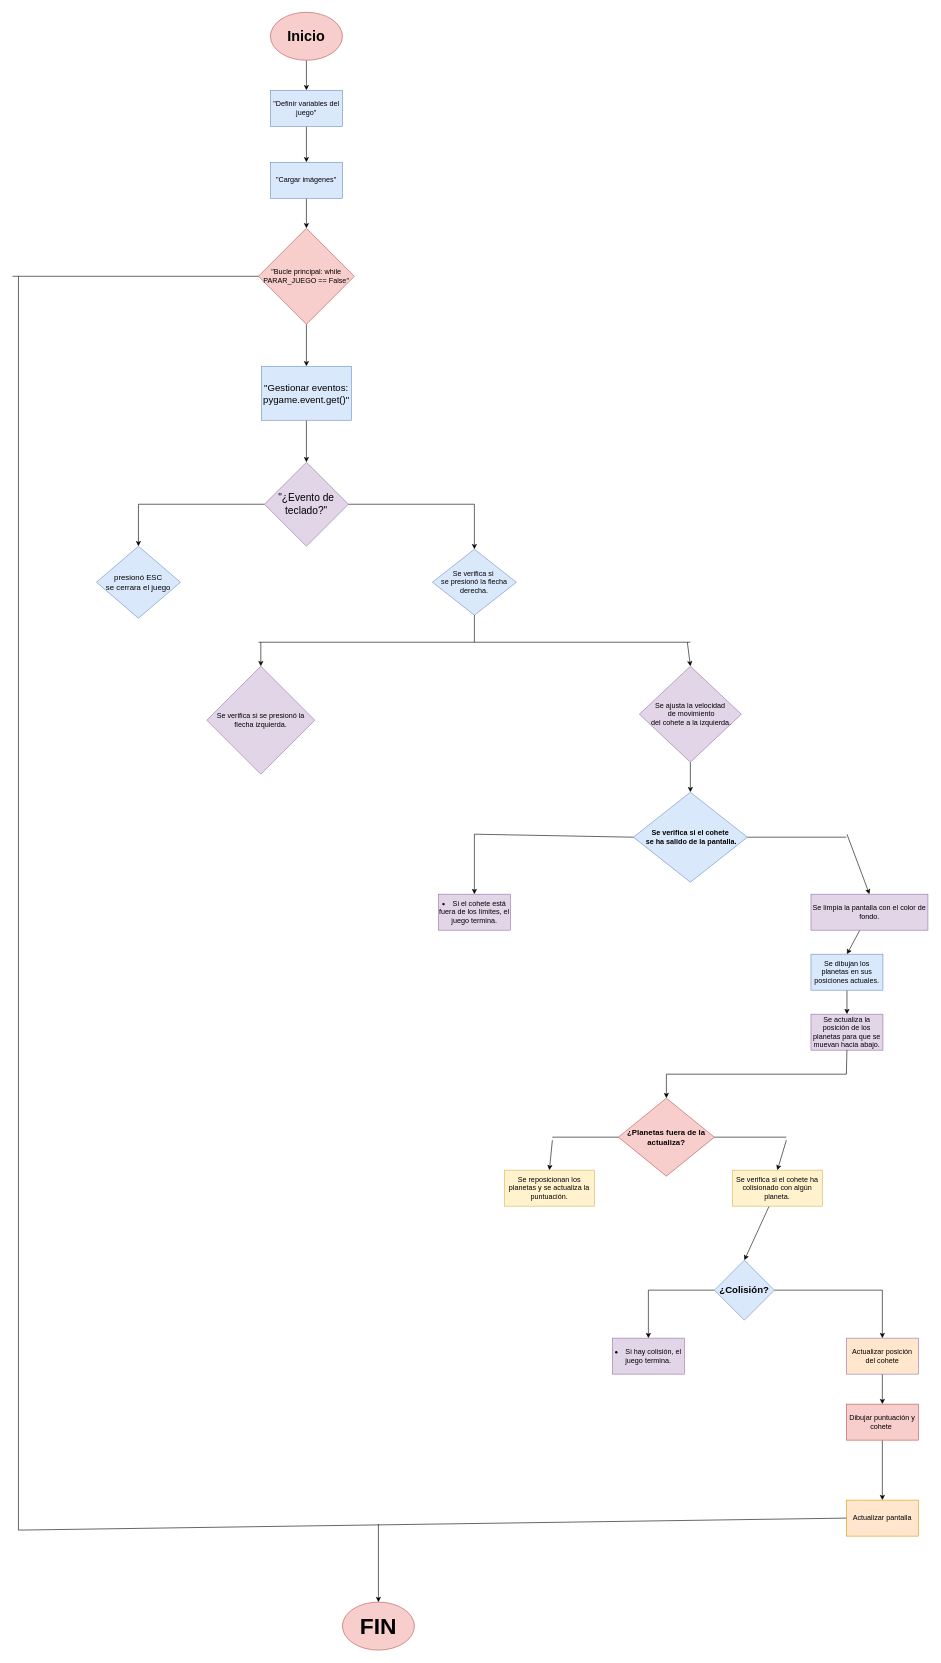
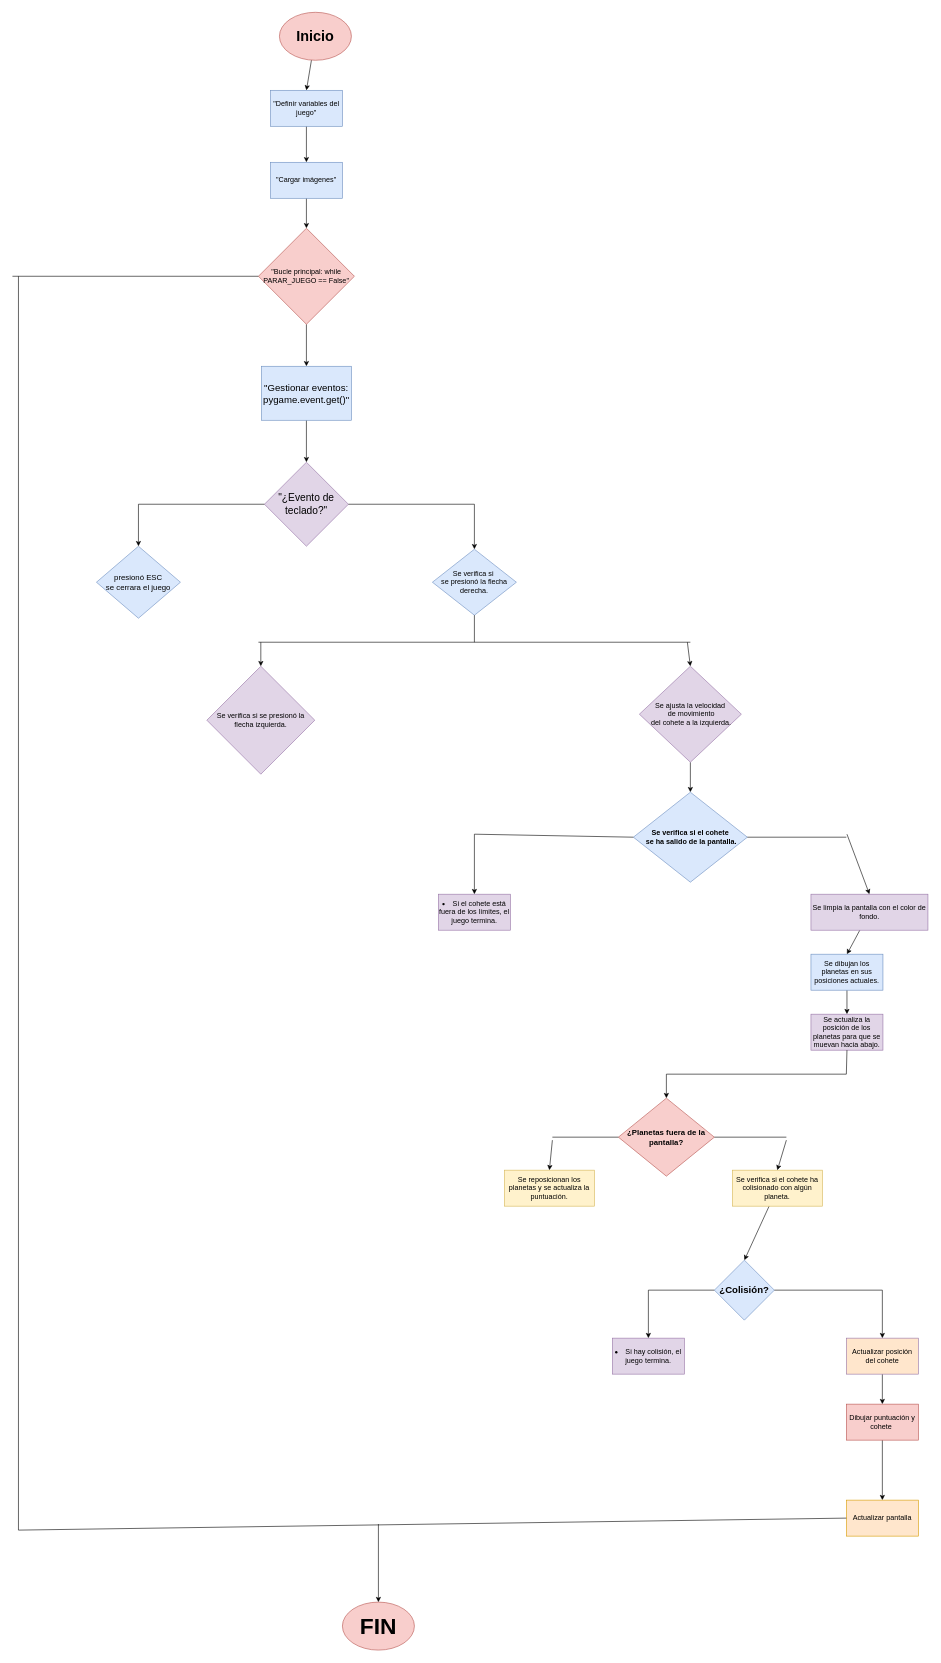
  <mxCell id="0" />
  <mxCell id="1" parent="0" />
  <mxCell id="2" style="edgeStyle=none;html=1;entryX=0.5;entryY=0;entryDx=0;entryDy=0;" edge="1" parent="1" source="3" target="5"><mxGeometry relative="1" as="geometry" /></mxCell>
- <mxCell id="3" value="&lt;h1&gt;&lt;b&gt;Inicio&lt;/b&gt;&lt;/h1&gt;" style="ellipse;whiteSpace=wrap;html=1;fillColor=#f8cecc;strokeColor=#b85450;" vertex="1" parent="1"><mxGeometry x="450" y="20" width="120" height="80" as="geometry" /></mxCell>
+ <mxCell id="3" value="&lt;h1&gt;&lt;b&gt;Inicio&lt;/b&gt;&lt;/h1&gt;" style="ellipse;whiteSpace=wrap;html=1;fillColor=#f8cecc;strokeColor=#b85450;" vertex="1" parent="1"><mxGeometry x="465" y="20" width="120" height="80" as="geometry" /></mxCell>
  <mxCell id="4" style="edgeStyle=none;html=1;entryX=0.5;entryY=0;entryDx=0;entryDy=0;" edge="1" parent="1" source="5" target="7"><mxGeometry relative="1" as="geometry" /></mxCell>
  <mxCell id="5" value="&quot;Definir variables del juego&quot;" style="rounded=0;whiteSpace=wrap;html=1;fillColor=#dae8fc;strokeColor=#6c8ebf;" vertex="1" parent="1"><mxGeometry x="450" y="150" width="120" height="60" as="geometry" /></mxCell>
  <mxCell id="6" style="edgeStyle=none;html=1;entryX=0.5;entryY=0;entryDx=0;entryDy=0;" edge="1" parent="1" source="7" target="9"><mxGeometry relative="1" as="geometry" /></mxCell>
  <mxCell id="7" value="&quot;Cargar imágenes&quot;" style="rounded=0;whiteSpace=wrap;html=1;fillColor=#dae8fc;strokeColor=#6c8ebf;" vertex="1" parent="1"><mxGeometry x="450" y="270" width="120" height="60" as="geometry" /></mxCell>
  <mxCell id="8" style="edgeStyle=none;html=1;entryX=0.5;entryY=0;entryDx=0;entryDy=0;" edge="1" parent="1" source="9" target="11"><mxGeometry relative="1" as="geometry" /></mxCell>
  <mxCell id="9" value="&quot;Bucle principal: while PARAR_JUEGO == False&quot;" style="rhombus;whiteSpace=wrap;html=1;fillColor=#f8cecc;strokeColor=#b85450;" vertex="1" parent="1"><mxGeometry x="430" y="380" width="160" height="160" as="geometry" /></mxCell>
  <mxCell id="10" style="edgeStyle=none;html=1;entryX=0.5;entryY=0;entryDx=0;entryDy=0;" edge="1" parent="1" source="11" target="12"><mxGeometry relative="1" as="geometry" /></mxCell>
  <mxCell id="11" value="&lt;font style=&quot;font-size: 16px;&quot;&gt;&quot;Gestionar eventos: pygame.event.get()&quot;&lt;/font&gt;" style="rounded=0;whiteSpace=wrap;html=1;fillColor=#dae8fc;strokeColor=#6c8ebf;" vertex="1" parent="1"><mxGeometry x="435" y="610" width="150" height="90" as="geometry" /></mxCell>
  <mxCell id="12" value="&lt;font style=&quot;font-size: 17px;&quot;&gt;&quot;¿Evento de teclado?&quot;&lt;/font&gt;" style="rhombus;whiteSpace=wrap;html=1;fillColor=#e1d5e7;strokeColor=#9673a6;" vertex="1" parent="1"><mxGeometry x="440" y="770" width="140" height="140" as="geometry" /></mxCell>
  <mxCell id="13" value="&lt;font style=&quot;font-size: 13px;&quot;&gt;presionó ESC&lt;/font&gt;&lt;div&gt;&lt;font style=&quot;font-size: 13px;&quot;&gt;se cerrara el juego&lt;/font&gt;&lt;/div&gt;" style="rhombus;whiteSpace=wrap;html=1;fillColor=#dae8fc;strokeColor=#6c8ebf;" vertex="1" parent="1"><mxGeometry x="160" y="910" width="140" height="120" as="geometry" /></mxCell>
  <mxCell id="14" value="Se verifica si&amp;nbsp;&lt;div&gt;se presionó la flecha derecha.&lt;/div&gt;" style="rhombus;whiteSpace=wrap;html=1;fillColor=#dae8fc;strokeColor=#6c8ebf;" vertex="1" parent="1"><mxGeometry x="720" y="915" width="140" height="110" as="geometry" /></mxCell>
  <mxCell id="15" value="Se verifica si se presionó la flecha izquierda." style="rhombus;whiteSpace=wrap;html=1;fillColor=#e1d5e7;strokeColor=#9673a6;" vertex="1" parent="1"><mxGeometry x="344" y="1110" width="180" height="180" as="geometry" /></mxCell>
  <mxCell id="16" style="edgeStyle=none;html=1;entryX=0.5;entryY=0;entryDx=0;entryDy=0;" edge="1" parent="1" source="17" target="18"><mxGeometry relative="1" as="geometry" /></mxCell>
  <mxCell id="17" value="Se ajusta la velocidad&lt;div&gt;&lt;span style=&quot;background-color: transparent;&quot;&gt;&amp;nbsp;de&amp;nbsp;&lt;/span&gt;&lt;span style=&quot;background-color: transparent;&quot;&gt;movimiento&lt;/span&gt;&lt;/div&gt;&lt;div&gt;&lt;span style=&quot;background-color: transparent;&quot;&gt;&amp;nbsp;del cohete a la izquierda.&lt;/span&gt;&lt;/div&gt;" style="rhombus;whiteSpace=wrap;html=1;fillColor=#e1d5e7;strokeColor=#9673a6;" vertex="1" parent="1"><mxGeometry x="1065" y="1110" width="170" height="160" as="geometry" /></mxCell>
  <mxCell id="18" value="&lt;b&gt;Se verifica si el cohete&lt;/b&gt;&lt;div&gt;&lt;b&gt;&amp;nbsp;se ha salido de la pantalla.&lt;/b&gt;&lt;/div&gt;" style="rhombus;whiteSpace=wrap;html=1;fillColor=#dae8fc;strokeColor=#6c8ebf;" vertex="1" parent="1"><mxGeometry x="1055" y="1320" width="190" height="150" as="geometry" /></mxCell>
  <mxCell id="19" value="&lt;li data-sourcepos=&quot;36:13-36:94&quot;&gt;Si el cohete está fuera de los límites, el juego termina.&lt;/li&gt;" style="rounded=0;whiteSpace=wrap;html=1;fillColor=#e1d5e7;strokeColor=#9673a6;" vertex="1" parent="1"><mxGeometry x="730" y="1490" width="120" height="60" as="geometry" /></mxCell>
  <mxCell id="20" style="edgeStyle=none;html=1;entryX=0.5;entryY=0;entryDx=0;entryDy=0;" edge="1" parent="1" source="21" target="23"><mxGeometry relative="1" as="geometry" /></mxCell>
  <mxCell id="21" value="Se limpia la pantalla con el color de fondo." style="rounded=0;whiteSpace=wrap;html=1;fillColor=#e1d5e7;strokeColor=#9673a6;" vertex="1" parent="1"><mxGeometry x="1351" y="1490" width="195" height="60" as="geometry" /></mxCell>
  <mxCell id="22" style="edgeStyle=none;html=1;entryX=0.5;entryY=0;entryDx=0;entryDy=0;" edge="1" parent="1" source="23" target="24"><mxGeometry relative="1" as="geometry" /></mxCell>
  <mxCell id="23" value="Se dibujan los planetas en sus posiciones actuales." style="rounded=0;whiteSpace=wrap;html=1;fillColor=#dae8fc;strokeColor=#6c8ebf;" vertex="1" parent="1"><mxGeometry x="1351" y="1590" width="120" height="60" as="geometry" /></mxCell>
  <mxCell id="24" value="Se actualiza la posición de los planetas para que se muevan hacia abajo." style="rounded=0;whiteSpace=wrap;html=1;fillColor=#e1d5e7;strokeColor=#9673a6;" vertex="1" parent="1"><mxGeometry x="1351" y="1690" width="120" height="60" as="geometry" /></mxCell>
- <mxCell id="25" value="&lt;b&gt;&lt;font style=&quot;font-size: 13px;&quot;&gt;¿Planetas fuera de la actualiza?&lt;/font&gt;&lt;/b&gt;" style="rhombus;whiteSpace=wrap;html=1;fillColor=#f8cecc;strokeColor=#b85450;" vertex="1" parent="1"><mxGeometry x="1030" y="1830" width="160" height="130" as="geometry" /></mxCell>
+ <mxCell id="25" value="&lt;b&gt;&lt;font style=&quot;font-size: 13px;&quot;&gt;¿Planetas fuera de la pantalla?&lt;/font&gt;&lt;/b&gt;" style="rhombus;whiteSpace=wrap;html=1;fillColor=#f8cecc;strokeColor=#b85450;" vertex="1" parent="1"><mxGeometry x="1030" y="1830" width="160" height="130" as="geometry" /></mxCell>
  <mxCell id="26" value="Se reposicionan los planetas y se actualiza la puntuación." style="rounded=0;whiteSpace=wrap;html=1;fillColor=#fff2cc;strokeColor=#d6b656;" vertex="1" parent="1"><mxGeometry x="840" y="1950" width="150" height="60" as="geometry" /></mxCell>
  <mxCell id="27" style="edgeStyle=none;html=1;entryX=0.5;entryY=0;entryDx=0;entryDy=0;" edge="1" parent="1" source="28" target="29"><mxGeometry relative="1" as="geometry" /></mxCell>
  <mxCell id="28" value="Se verifica si el cohete ha colisionado con algún planeta." style="rounded=0;whiteSpace=wrap;html=1;fillColor=#fff2cc;strokeColor=#d6b656;" vertex="1" parent="1"><mxGeometry x="1220" y="1950" width="150" height="60" as="geometry" /></mxCell>
  <mxCell id="29" value="&lt;font style=&quot;font-size: 16px;&quot;&gt;&lt;b&gt;¿Colisión?&lt;/b&gt;&lt;/font&gt;" style="rhombus;whiteSpace=wrap;html=1;fillColor=#dae8fc;strokeColor=#6c8ebf;" vertex="1" parent="1"><mxGeometry x="1190" y="2100" width="100" height="100" as="geometry" /></mxCell>
  <mxCell id="30" value="&lt;li data-sourcepos=&quot;46:33-46:91&quot;&gt;Si hay colisión, el juego termina.&lt;br&gt;&lt;/li&gt;" style="rounded=0;whiteSpace=wrap;html=1;fillColor=#e1d5e7;strokeColor=#9673a6;" vertex="1" parent="1"><mxGeometry x="1020" y="2230" width="120" height="60" as="geometry" /></mxCell>
  <mxCell id="31" style="edgeStyle=none;html=1;entryX=0.5;entryY=0;entryDx=0;entryDy=0;" edge="1" parent="1" source="32" target="34"><mxGeometry relative="1" as="geometry" /></mxCell>
  <mxCell id="32" value="Actualizar posición del cohete" style="rounded=0;whiteSpace=wrap;html=1;fillColor=#ffe6cc;strokeColor=#9673a6;" vertex="1" parent="1"><mxGeometry x="1410" y="2230" width="120" height="60" as="geometry" /></mxCell>
  <mxCell id="33" style="edgeStyle=none;html=1;entryX=0.5;entryY=0;entryDx=0;entryDy=0;" edge="1" parent="1" source="34" target="35"><mxGeometry relative="1" as="geometry" /></mxCell>
  <mxCell id="34" value="Dibujar puntuación y cohete&amp;nbsp;" style="rounded=0;whiteSpace=wrap;html=1;fillColor=#f8cecc;strokeColor=#b85450;" vertex="1" parent="1"><mxGeometry x="1410" y="2340" width="120" height="60" as="geometry" /></mxCell>
  <mxCell id="35" value="Actualizar pantalla" style="rounded=0;whiteSpace=wrap;html=1;fillColor=#ffe6cc;strokeColor=#d79b00;" vertex="1" parent="1"><mxGeometry x="1410" y="2500" width="120" height="60" as="geometry" /></mxCell>
  <mxCell id="36" value="&lt;b&gt;&lt;font style=&quot;font-size: 38px;&quot;&gt;FIN&lt;/font&gt;&lt;/b&gt;" style="ellipse;whiteSpace=wrap;html=1;fillColor=#f8cecc;strokeColor=#b85450;" vertex="1" parent="1"><mxGeometry x="570" y="2670" width="120" height="80" as="geometry" /></mxCell>
  <mxCell id="37" value="" style="endArrow=none;html=1;entryX=0;entryY=0.5;entryDx=0;entryDy=0;" edge="1" parent="1" target="12"><mxGeometry width="50" height="50" relative="1" as="geometry"><mxPoint x="230" y="840" as="sourcePoint" /><mxPoint x="550" y="970" as="targetPoint" /></mxGeometry></mxCell>
  <mxCell id="38" value="" style="endArrow=classic;html=1;entryX=0.5;entryY=0;entryDx=0;entryDy=0;" edge="1" parent="1" target="13"><mxGeometry width="50" height="50" relative="1" as="geometry"><mxPoint x="230" y="840" as="sourcePoint" /><mxPoint x="550" y="970" as="targetPoint" /></mxGeometry></mxCell>
  <mxCell id="39" value="" style="endArrow=none;html=1;entryX=1;entryY=0.5;entryDx=0;entryDy=0;" edge="1" parent="1" target="12"><mxGeometry width="50" height="50" relative="1" as="geometry"><mxPoint x="790" y="840" as="sourcePoint" /><mxPoint x="550" y="970" as="targetPoint" /></mxGeometry></mxCell>
  <mxCell id="40" value="" style="endArrow=classic;html=1;entryX=0.5;entryY=0;entryDx=0;entryDy=0;" edge="1" parent="1" target="14"><mxGeometry width="50" height="50" relative="1" as="geometry"><mxPoint x="790" y="840" as="sourcePoint" /><mxPoint x="550" y="970" as="targetPoint" /></mxGeometry></mxCell>
  <mxCell id="41" value="" style="endArrow=none;html=1;exitX=0.5;exitY=1;exitDx=0;exitDy=0;" edge="1" parent="1" source="14"><mxGeometry width="50" height="50" relative="1" as="geometry"><mxPoint x="780" y="1020" as="sourcePoint" /><mxPoint x="790" y="1070" as="targetPoint" /></mxGeometry></mxCell>
  <mxCell id="42" value="" style="endArrow=classic;html=1;entryX=0.5;entryY=0;entryDx=0;entryDy=0;" edge="1" parent="1" target="15"><mxGeometry width="50" height="50" relative="1" as="geometry"><mxPoint x="434" y="1070" as="sourcePoint" /><mxPoint x="830" y="970" as="targetPoint" /></mxGeometry></mxCell>
  <mxCell id="43" value="" style="endArrow=classic;html=1;entryX=0.5;entryY=0;entryDx=0;entryDy=0;" edge="1" parent="1" target="17"><mxGeometry width="50" height="50" relative="1" as="geometry"><mxPoint x="1145" y="1070" as="sourcePoint" /><mxPoint x="830" y="970" as="targetPoint" /></mxGeometry></mxCell>
  <mxCell id="44" value="" style="endArrow=none;html=1;" edge="1" parent="1"><mxGeometry width="50" height="50" relative="1" as="geometry"><mxPoint x="430" y="1070" as="sourcePoint" /><mxPoint x="1150" y="1070" as="targetPoint" /></mxGeometry></mxCell>
  <mxCell id="45" value="" style="endArrow=none;html=1;entryX=1;entryY=0.5;entryDx=0;entryDy=0;" edge="1" parent="1" target="18"><mxGeometry width="50" height="50" relative="1" as="geometry"><mxPoint x="1410" y="1395" as="sourcePoint" /><mxPoint x="1210" y="1540" as="targetPoint" /></mxGeometry></mxCell>
  <mxCell id="46" value="" style="endArrow=classic;html=1;entryX=0.5;entryY=0;entryDx=0;entryDy=0;" edge="1" parent="1" target="21"><mxGeometry width="50" height="50" relative="1" as="geometry"><mxPoint x="1411" y="1390" as="sourcePoint" /><mxPoint x="1210" y="1540" as="targetPoint" /></mxGeometry></mxCell>
  <mxCell id="47" value="" style="endArrow=none;html=1;entryX=0;entryY=0.5;entryDx=0;entryDy=0;" edge="1" parent="1" target="18"><mxGeometry width="50" height="50" relative="1" as="geometry"><mxPoint x="790" y="1390" as="sourcePoint" /><mxPoint x="1210" y="1540" as="targetPoint" /></mxGeometry></mxCell>
  <mxCell id="48" value="" style="endArrow=classic;html=1;entryX=0.5;entryY=0;entryDx=0;entryDy=0;" edge="1" parent="1" target="19"><mxGeometry width="50" height="50" relative="1" as="geometry"><mxPoint x="790" y="1390" as="sourcePoint" /><mxPoint x="1210" y="1540" as="targetPoint" /></mxGeometry></mxCell>
  <mxCell id="49" value="" style="endArrow=classic;html=1;entryX=0.5;entryY=0;entryDx=0;entryDy=0;" edge="1" parent="1" target="25"><mxGeometry width="50" height="50" relative="1" as="geometry"><mxPoint x="1110" y="1790" as="sourcePoint" /><mxPoint x="1210" y="1830" as="targetPoint" /></mxGeometry></mxCell>
  <mxCell id="50" value="" style="endArrow=none;html=1;" edge="1" parent="1"><mxGeometry width="50" height="50" relative="1" as="geometry"><mxPoint x="1410" y="1790" as="sourcePoint" /><mxPoint x="1110" y="1790" as="targetPoint" /></mxGeometry></mxCell>
  <mxCell id="51" value="" style="endArrow=none;html=1;exitX=0.5;exitY=1;exitDx=0;exitDy=0;" edge="1" parent="1" source="24"><mxGeometry width="50" height="50" relative="1" as="geometry"><mxPoint x="1160" y="1880" as="sourcePoint" /><mxPoint x="1410" y="1790" as="targetPoint" /></mxGeometry></mxCell>
  <mxCell id="52" value="" style="endArrow=none;html=1;entryX=1;entryY=0.5;entryDx=0;entryDy=0;" edge="1" parent="1" target="25"><mxGeometry width="50" height="50" relative="1" as="geometry"><mxPoint x="1310" y="1895" as="sourcePoint" /><mxPoint x="1210" y="1980" as="targetPoint" /></mxGeometry></mxCell>
  <mxCell id="53" value="" style="endArrow=none;html=1;entryX=0;entryY=0.5;entryDx=0;entryDy=0;" edge="1" parent="1" target="25"><mxGeometry width="50" height="50" relative="1" as="geometry"><mxPoint x="920" y="1895" as="sourcePoint" /><mxPoint x="1210" y="1980" as="targetPoint" /></mxGeometry></mxCell>
  <mxCell id="54" value="" style="endArrow=classic;html=1;entryX=0.5;entryY=0;entryDx=0;entryDy=0;" edge="1" parent="1" target="26"><mxGeometry width="50" height="50" relative="1" as="geometry"><mxPoint x="920" y="1900" as="sourcePoint" /><mxPoint x="1210" y="1980" as="targetPoint" /></mxGeometry></mxCell>
  <mxCell id="55" value="" style="endArrow=classic;html=1;entryX=0.5;entryY=0;entryDx=0;entryDy=0;" edge="1" parent="1" target="28"><mxGeometry width="50" height="50" relative="1" as="geometry"><mxPoint x="1310" y="1900" as="sourcePoint" /><mxPoint x="1210" y="1980" as="targetPoint" /></mxGeometry></mxCell>
  <mxCell id="56" value="" style="endArrow=classic;html=1;entryX=0.5;entryY=0;entryDx=0;entryDy=0;" edge="1" parent="1" target="30"><mxGeometry width="50" height="50" relative="1" as="geometry"><mxPoint x="1080" y="2150" as="sourcePoint" /><mxPoint x="1240" y="2120" as="targetPoint" /></mxGeometry></mxCell>
  <mxCell id="57" value="" style="endArrow=classic;html=1;entryX=0.5;entryY=0;entryDx=0;entryDy=0;" edge="1" parent="1" target="32"><mxGeometry width="50" height="50" relative="1" as="geometry"><mxPoint x="1470" y="2150" as="sourcePoint" /><mxPoint x="1240" y="2120" as="targetPoint" /></mxGeometry></mxCell>
  <mxCell id="58" value="" style="endArrow=none;html=1;entryX=0;entryY=0.5;entryDx=0;entryDy=0;" edge="1" parent="1" target="29"><mxGeometry width="50" height="50" relative="1" as="geometry"><mxPoint x="1080" y="2150" as="sourcePoint" /><mxPoint x="1240" y="2120" as="targetPoint" /></mxGeometry></mxCell>
  <mxCell id="59" value="" style="endArrow=none;html=1;entryX=1;entryY=0.5;entryDx=0;entryDy=0;" edge="1" parent="1" target="29"><mxGeometry width="50" height="50" relative="1" as="geometry"><mxPoint x="1470" y="2150" as="sourcePoint" /><mxPoint x="1240" y="2120" as="targetPoint" /></mxGeometry></mxCell>
  <mxCell id="60" value="" style="endArrow=none;html=1;entryX=0;entryY=0.5;entryDx=0;entryDy=0;" edge="1" parent="1" target="35"><mxGeometry width="50" height="50" relative="1" as="geometry"><mxPoint x="30" y="2550" as="sourcePoint" /><mxPoint x="1140" y="2410" as="targetPoint" /></mxGeometry></mxCell>
  <mxCell id="61" value="" style="endArrow=none;html=1;entryX=0;entryY=0.5;entryDx=0;entryDy=0;" edge="1" parent="1" target="9"><mxGeometry width="50" height="50" relative="1" as="geometry"><mxPoint x="20" y="460" as="sourcePoint" /><mxPoint x="400" y="540" as="targetPoint" /></mxGeometry></mxCell>
  <mxCell id="62" value="" style="endArrow=none;html=1;" edge="1" parent="1"><mxGeometry width="50" height="50" relative="1" as="geometry"><mxPoint x="30" y="2550" as="sourcePoint" /><mxPoint x="30" y="460" as="targetPoint" /></mxGeometry></mxCell>
  <mxCell id="63" value="" style="endArrow=classic;html=1;entryX=0.5;entryY=0;entryDx=0;entryDy=0;" edge="1" parent="1" target="36"><mxGeometry width="50" height="50" relative="1" as="geometry"><mxPoint x="630" y="2540" as="sourcePoint" /><mxPoint x="850" y="2610" as="targetPoint" /></mxGeometry></mxCell>
